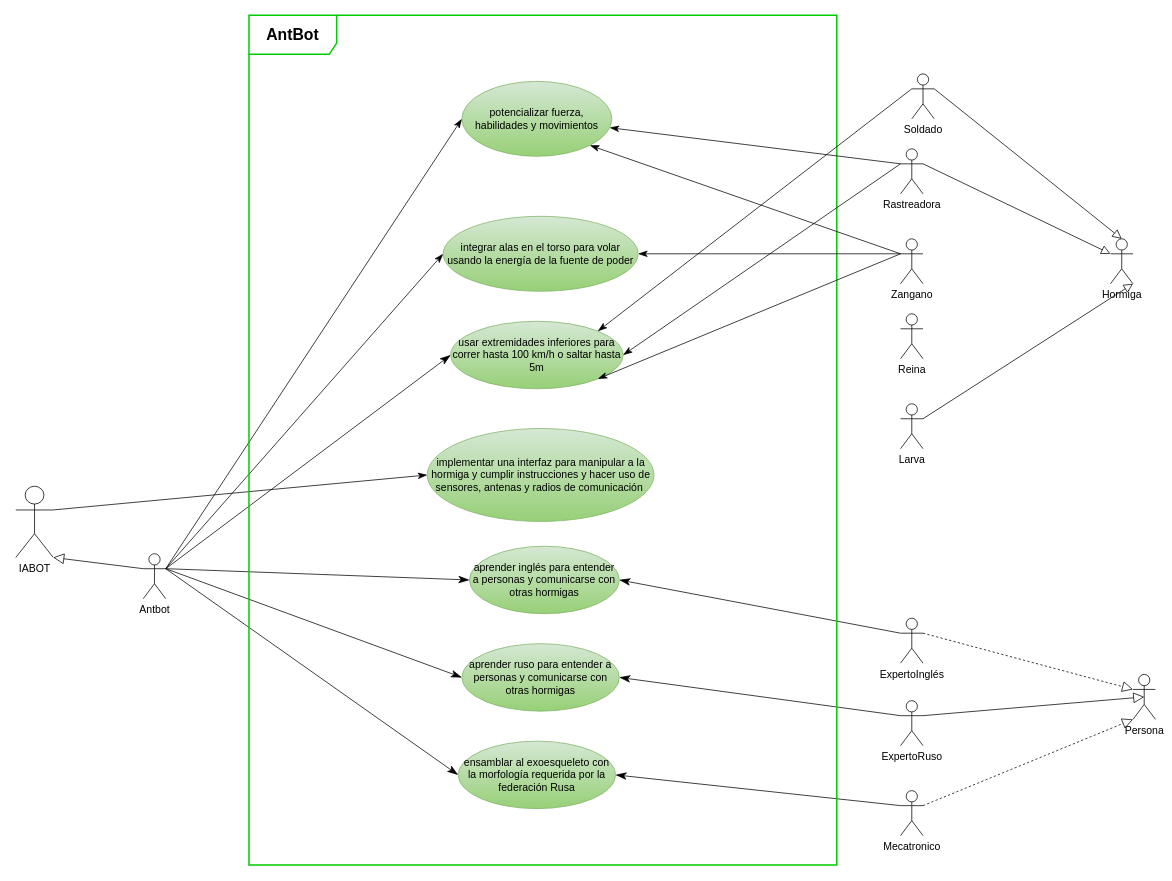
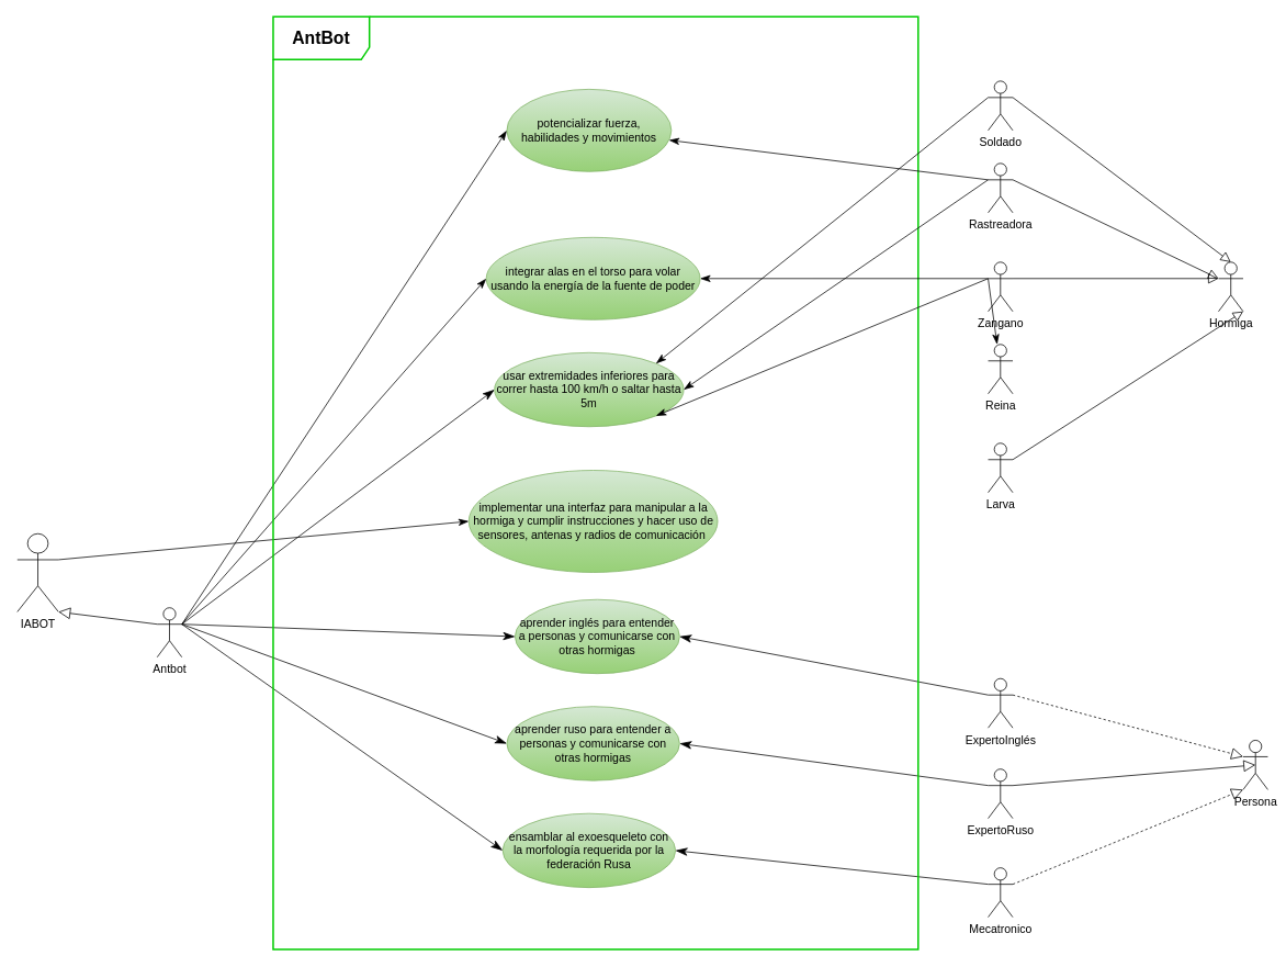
  <mxCell id="0" />
  <mxCell id="1" parent="0" />
  <mxCell id="2" style="edgeStyle=none;html=1;exitX=1;exitY=0.333;exitDx=0;exitDy=0;exitPerimeter=0;entryX=0;entryY=0.5;entryDx=0;entryDy=0;endArrow=classicThin;endFill=1;endSize=12;fontSize=14;" parent="1" source="9" target="10" edge="1"><mxGeometry relative="1" as="geometry" /></mxCell>
  <mxCell id="3" style="edgeStyle=none;html=1;exitX=1;exitY=0.333;exitDx=0;exitDy=0;exitPerimeter=0;entryX=0;entryY=0.5;entryDx=0;entryDy=0;endArrow=classicThin;endFill=1;endSize=12;fontSize=14;" parent="1" source="9" target="12" edge="1"><mxGeometry relative="1" as="geometry" /></mxCell>
  <mxCell id="4" style="edgeStyle=none;html=1;exitX=1;exitY=0.333;exitDx=0;exitDy=0;exitPerimeter=0;entryX=0;entryY=0.5;entryDx=0;entryDy=0;endArrow=classicThin;endFill=1;endSize=12;fontSize=14;" parent="1" source="9" target="25" edge="1"><mxGeometry relative="1" as="geometry" /></mxCell>
  <mxCell id="5" style="edgeStyle=none;html=1;exitX=1;exitY=0.333;exitDx=0;exitDy=0;exitPerimeter=0;entryX=0;entryY=0.5;entryDx=0;entryDy=0;endArrow=classicThin;endFill=1;endSize=12;fontSize=14;" parent="1" source="9" target="26" edge="1"><mxGeometry relative="1" as="geometry" /></mxCell>
  <mxCell id="6" style="edgeStyle=none;html=1;exitX=0;exitY=0.333;exitDx=0;exitDy=0;exitPerimeter=0;entryX=1;entryY=1;entryDx=0;entryDy=0;entryPerimeter=0;endArrow=block;endFill=0;endSize=12;fontSize=14;" parent="1" source="9" target="20" edge="1"><mxGeometry relative="1" as="geometry" /></mxCell>
  <mxCell id="7" style="edgeStyle=none;html=1;exitX=1;exitY=0.333;exitDx=0;exitDy=0;exitPerimeter=0;entryX=0;entryY=0.5;entryDx=0;entryDy=0;endArrow=classicThin;endFill=1;endSize=10;fontSize=14;" parent="1" source="9" target="44" edge="1"><mxGeometry relative="1" as="geometry" /></mxCell>
  <mxCell id="8" style="edgeStyle=none;html=1;exitX=1;exitY=0.333;exitDx=0;exitDy=0;exitPerimeter=0;entryX=0;entryY=0.5;entryDx=0;entryDy=0;endArrow=classicThin;endFill=1;endSize=10;fontSize=14;" parent="1" source="9" target="43" edge="1"><mxGeometry relative="1" as="geometry" /></mxCell>
  <mxCell id="9" value="Antbot" style="shape=umlActor;verticalLabelPosition=bottom;verticalAlign=top;html=1;fontSize=14;" parent="1" vertex="1"><mxGeometry x="190" y="738" width="30" height="60" as="geometry" /></mxCell>
  <mxCell id="10" value="usar extremidades inferiores para correr hasta 100 km/h o saltar hasta 5m" style="ellipse;whiteSpace=wrap;html=1;fillColor=#d5e8d4;gradientColor=#97d077;strokeColor=#82b366;fontSize=14;" parent="1" vertex="1"><mxGeometry x="600" y="428" width="230" height="90" as="geometry" /></mxCell>
  <mxCell id="11" value="Hormiga" style="shape=umlActor;verticalLabelPosition=bottom;verticalAlign=top;html=1;fontSize=14;" parent="1" vertex="1"><mxGeometry x="1480" y="318" width="30" height="60" as="geometry" /></mxCell>
  <mxCell id="12" value="aprender inglés para entender a personas y comunicarse con otras hormigas" style="ellipse;whiteSpace=wrap;html=1;fillColor=#d5e8d4;gradientColor=#97d077;strokeColor=#82b366;fontSize=14;" parent="1" vertex="1"><mxGeometry x="625" y="728" width="200" height="90" as="geometry" /></mxCell>
  <mxCell id="13" style="edgeStyle=none;html=1;exitX=1;exitY=0.333;exitDx=0;exitDy=0;exitPerimeter=0;entryX=0;entryY=0.333;entryDx=0;entryDy=0;entryPerimeter=0;endArrow=block;endFill=0;endSize=12;fontSize=14;dashed=1;" parent="1" source="15" target="24" edge="1"><mxGeometry relative="1" as="geometry" /></mxCell>
  <mxCell id="14" style="edgeStyle=none;html=1;exitX=0;exitY=0.333;exitDx=0;exitDy=0;exitPerimeter=0;entryX=1;entryY=0.5;entryDx=0;entryDy=0;endArrow=classicThin;endFill=1;endSize=12;fontSize=14;" parent="1" source="15" target="12" edge="1"><mxGeometry relative="1" as="geometry" /></mxCell>
  <mxCell id="15" value="ExpertoInglés" style="shape=umlActor;verticalLabelPosition=bottom;verticalAlign=top;html=1;fontSize=14;" parent="1" vertex="1"><mxGeometry x="1200" y="824" width="30" height="60" as="geometry" /></mxCell>
  <mxCell id="16" style="edgeStyle=none;html=1;exitX=1;exitY=0.333;exitDx=0;exitDy=0;exitPerimeter=0;entryX=0.5;entryY=0.5;entryDx=0;entryDy=0;entryPerimeter=0;endArrow=block;endFill=0;endSize=12;fontSize=14;" parent="1" source="18" target="24" edge="1"><mxGeometry relative="1" as="geometry" /></mxCell>
  <mxCell id="17" style="edgeStyle=none;html=1;exitX=0;exitY=0.333;exitDx=0;exitDy=0;exitPerimeter=0;entryX=1;entryY=0.5;entryDx=0;entryDy=0;endArrow=classicThin;endFill=1;endSize=12;fontSize=14;" parent="1" source="18" target="26" edge="1"><mxGeometry relative="1" as="geometry"><mxPoint x="780" y="713" as="targetPoint" /></mxGeometry></mxCell>
  <mxCell id="18" value="ExpertoRuso" style="shape=umlActor;verticalLabelPosition=bottom;verticalAlign=top;html=1;fontSize=14;" parent="1" vertex="1"><mxGeometry x="1200" y="934" width="30" height="60" as="geometry" /></mxCell>
  <mxCell id="19" style="edgeStyle=none;html=1;exitX=1;exitY=0.333;exitDx=0;exitDy=0;exitPerimeter=0;entryX=0;entryY=0.5;entryDx=0;entryDy=0;endArrow=classicThin;endFill=1;endSize=10;fontSize=14;" parent="1" source="20" target="45" edge="1"><mxGeometry relative="1" as="geometry" /></mxCell>
  <mxCell id="20" value="IABOT" style="shape=umlActor;verticalLabelPosition=bottom;verticalAlign=top;html=1;fontSize=14;" parent="1" vertex="1"><mxGeometry x="20" y="648" width="50" height="95" as="geometry" /></mxCell>
  <mxCell id="21" style="edgeStyle=none;html=1;exitX=1;exitY=0.333;exitDx=0;exitDy=0;exitPerimeter=0;entryX=0;entryY=1;entryDx=0;entryDy=0;entryPerimeter=0;endArrow=block;endFill=0;endSize=12;fontSize=14;dashed=1;" parent="1" source="23" target="24" edge="1"><mxGeometry relative="1" as="geometry" /></mxCell>
  <mxCell id="22" style="edgeStyle=none;html=1;exitX=0;exitY=0.333;exitDx=0;exitDy=0;exitPerimeter=0;entryX=1;entryY=0.5;entryDx=0;entryDy=0;endArrow=classicThin;endFill=1;endSize=12;fontSize=14;" parent="1" source="23" target="25" edge="1"><mxGeometry relative="1" as="geometry"><mxPoint x="790" y="823" as="targetPoint" /></mxGeometry></mxCell>
  <mxCell id="23" value="Mecatronico" style="shape=umlActor;verticalLabelPosition=bottom;verticalAlign=top;html=1;fontSize=14;" parent="1" vertex="1"><mxGeometry x="1200" y="1054" width="30" height="60" as="geometry" /></mxCell>
  <mxCell id="24" value="Persona" style="shape=umlActor;verticalLabelPosition=bottom;verticalAlign=top;html=1;fontSize=14;" parent="1" vertex="1"><mxGeometry x="1510" y="899" width="30" height="60" as="geometry" /></mxCell>
  <mxCell id="25" value="ensamblar al exoesqueleto con la morfología requerida por la federación Rusa" style="ellipse;whiteSpace=wrap;html=1;fillColor=#d5e8d4;gradientColor=#97d077;strokeColor=#82b366;fontSize=14;" parent="1" vertex="1"><mxGeometry x="610" y="988" width="210" height="90" as="geometry" /></mxCell>
  <mxCell id="26" value="aprender ruso para entender a personas y comunicarse con otras hormigas" style="ellipse;whiteSpace=wrap;html=1;fillColor=#d5e8d4;gradientColor=#97d077;strokeColor=#82b366;fontSize=14;" parent="1" vertex="1"><mxGeometry x="615" y="858" width="210" height="90" as="geometry" /></mxCell>
  <mxCell id="27" value="&lt;font style=&quot;font-size: 21px;&quot;&gt;AntBot&lt;/font&gt;" style="shape=umlFrame;whiteSpace=wrap;html=1;strokeWidth=2;strokeColor=#00CC00;fontSize=14;width=117;height=52;fontStyle=1" parent="1" vertex="1"><mxGeometry x="331" y="20" width="784" height="1133" as="geometry" /></mxCell>
  <mxCell id="28" style="edgeStyle=none;html=1;exitX=1;exitY=0.333;exitDx=0;exitDy=0;exitPerimeter=0;entryX=0;entryY=0.333;entryDx=0;entryDy=0;entryPerimeter=0;endArrow=block;endFill=0;endSize=10;fontSize=14;" parent="1" source="31" target="11" edge="1"><mxGeometry relative="1" as="geometry" /></mxCell>
  <mxCell id="29" style="edgeStyle=none;html=1;exitX=0;exitY=0.333;exitDx=0;exitDy=0;exitPerimeter=0;endArrow=classicThin;endFill=1;endSize=10;fontSize=14;" parent="1" source="31" target="43" edge="1"><mxGeometry relative="1" as="geometry" /></mxCell>
  <mxCell id="30" style="edgeStyle=none;html=1;exitX=0;exitY=0.333;exitDx=0;exitDy=0;exitPerimeter=0;entryX=1;entryY=0.5;entryDx=0;entryDy=0;endArrow=classicThin;endFill=1;endSize=10;fontSize=14;" parent="1" source="31" target="10" edge="1"><mxGeometry relative="1" as="geometry" /></mxCell>
  <mxCell id="31" value="Rastreadora" style="shape=umlActor;verticalLabelPosition=bottom;verticalAlign=top;html=1;fontSize=14;" parent="1" vertex="1"><mxGeometry x="1200" y="198" width="30" height="60" as="geometry" /></mxCell>
  <mxCell id="32" style="edgeStyle=none;html=1;exitX=1;exitY=0.333;exitDx=0;exitDy=0;exitPerimeter=0;entryX=0.5;entryY=0;entryDx=0;entryDy=0;entryPerimeter=0;endArrow=block;endFill=0;endSize=10;fontSize=14;" parent="1" source="34" target="11" edge="1"><mxGeometry relative="1" as="geometry" /></mxCell>
  <mxCell id="33" style="edgeStyle=none;html=1;exitX=0;exitY=0.333;exitDx=0;exitDy=0;exitPerimeter=0;entryX=1;entryY=0;entryDx=0;entryDy=0;endArrow=classicThin;endFill=1;endSize=10;fontSize=14;" parent="1" source="34" target="10" edge="1"><mxGeometry relative="1" as="geometry" /></mxCell>
- <mxCell id="34" value="Soldado" style="shape=umlActor;verticalLabelPosition=bottom;verticalAlign=top;html=1;fontSize=14;" parent="1" vertex="1"><mxGeometry x="1215" y="98" width="30" height="60" as="geometry" /></mxCell>
- <mxCell id="36" style="edgeStyle=none;html=1;exitX=0;exitY=0.333;exitDx=0;exitDy=0;exitPerimeter=0;entryX=1;entryY=1;entryDx=0;entryDy=0;endArrow=classicThin;endFill=1;endSize=10;fontSize=14;" parent="1" source="39" target="43" edge="1"><mxGeometry relative="1" as="geometry" /></mxCell>
+ <mxCell id="34" value="Soldado" style="shape=umlActor;verticalLabelPosition=bottom;verticalAlign=top;html=1;fontSize=14;" parent="1" vertex="1"><mxGeometry x="1200" y="98" width="30" height="60" as="geometry" /></mxCell>
+ <mxCell id="35" style="edgeStyle=none;html=1;exitX=1;exitY=0.333;exitDx=0;exitDy=0;exitPerimeter=0;entryX=0;entryY=0.333;entryDx=0;entryDy=0;entryPerimeter=0;endArrow=block;endFill=0;endSize=10;fontSize=14;" parent="1" source="39" target="11" edge="1"><mxGeometry relative="1" as="geometry" /></mxCell>
+ <mxCell id="36" style="edgeStyle=none;html=1;exitX=0;exitY=0.333;exitDx=0;exitDy=0;exitPerimeter=0;endArrow=classicThin;endFill=1;endSize=10;fontSize=14;" parent="1" source="39" target="40" edge="1"><mxGeometry relative="1" as="geometry" /></mxCell>
  <mxCell id="37" style="edgeStyle=none;html=1;exitX=0;exitY=0.333;exitDx=0;exitDy=0;exitPerimeter=0;entryX=1;entryY=0.5;entryDx=0;entryDy=0;endArrow=classicThin;endFill=1;endSize=10;fontSize=14;" parent="1" source="39" target="44" edge="1"><mxGeometry relative="1" as="geometry" /></mxCell>
  <mxCell id="38" style="edgeStyle=none;html=1;exitX=0;exitY=0.333;exitDx=0;exitDy=0;exitPerimeter=0;entryX=1;entryY=1;entryDx=0;entryDy=0;endArrow=classicThin;endFill=1;endSize=10;fontSize=14;" parent="1" source="39" target="10" edge="1"><mxGeometry relative="1" as="geometry" /></mxCell>
  <mxCell id="39" value="Zangano" style="shape=umlActor;verticalLabelPosition=bottom;verticalAlign=top;html=1;fontSize=14;" parent="1" vertex="1"><mxGeometry x="1200" y="318" width="30" height="60" as="geometry" /></mxCell>
  <mxCell id="40" value="Reina" style="shape=umlActor;verticalLabelPosition=bottom;verticalAlign=top;html=1;fontSize=14;" parent="1" vertex="1"><mxGeometry x="1200" y="418" width="30" height="60" as="geometry" /></mxCell>
  <mxCell id="41" style="edgeStyle=none;html=1;exitX=1;exitY=0.333;exitDx=0;exitDy=0;exitPerimeter=0;endArrow=block;endFill=0;endSize=10;entryX=1;entryY=1;entryDx=0;entryDy=0;entryPerimeter=0;fontSize=14;" parent="1" source="42" target="11" edge="1"><mxGeometry relative="1" as="geometry" /></mxCell>
  <mxCell id="42" value="Larva" style="shape=umlActor;verticalLabelPosition=bottom;verticalAlign=top;html=1;fontSize=14;" parent="1" vertex="1"><mxGeometry x="1200" y="538" width="30" height="60" as="geometry" /></mxCell>
  <mxCell id="43" value="potencializar fuerza, habilidades y movimientos" style="ellipse;whiteSpace=wrap;html=1;fillColor=#d5e8d4;gradientColor=#97d077;strokeColor=#82b366;fontSize=14;" parent="1" vertex="1"><mxGeometry x="615" y="108" width="200" height="100" as="geometry" /></mxCell>
  <mxCell id="44" value="integrar alas en el torso para volar usando la energía de la fuente de poder" style="ellipse;whiteSpace=wrap;html=1;fillColor=#d5e8d4;gradientColor=#97d077;strokeColor=#82b366;fontSize=14;" parent="1" vertex="1"><mxGeometry x="590" y="288" width="260" height="100" as="geometry" /></mxCell>
  <mxCell id="45" value="implementar una interfaz para manipular a la hormiga y cumplir instrucciones y hacer uso de sensores, antenas y radios de comunicación&amp;nbsp;" style="ellipse;whiteSpace=wrap;html=1;fillColor=#d5e8d4;gradientColor=#97d077;strokeColor=#82b366;fontSize=14;" parent="1" vertex="1"><mxGeometry x="568.75" y="571" width="302.5" height="124" as="geometry" /></mxCell>
